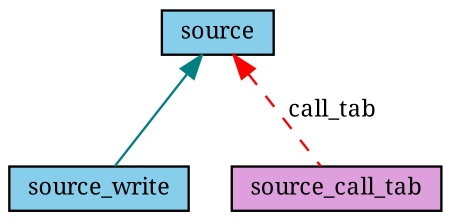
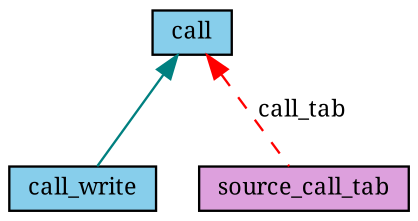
  digraph {
    fontname="Noto Serif"
    node [color=black fillcolor=skyblue fontname="Noto Serif" fontsize=10 shape=record style=filled]
    edge [dir=back fontname="Noto Serif" fontsize=10 labelfontname=Helvetica labelfontsize=10]
-   n1 [fontcolor=black height=0.2 label=source_write width=0.4]
-   n2 [height=0.2 label=source width=0.4]
+   n1 [fontcolor=black height=0.2 label=call_write width=0.4]
+   n2 [height=0.2 label=call width=0.4]
    n3 [fillcolor=plum height=0.2 label=source_call_tab width=0.4]
    n2 -> n1 [color=teal style=solid]
    n2 -> n3 [color=red label=" call_tab" style=dashed]
  }
